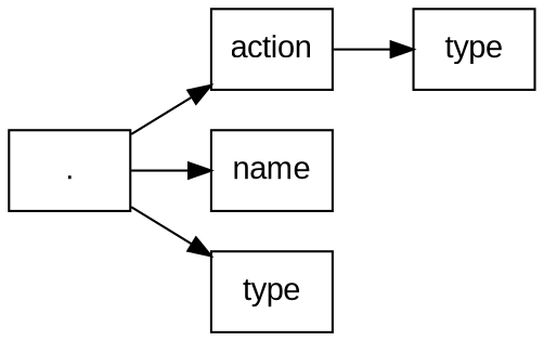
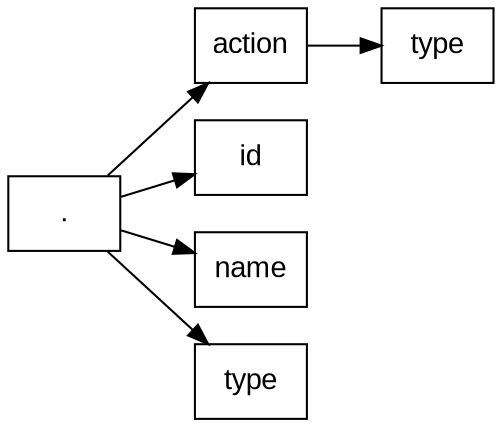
  digraph {
    fontname="Liberation Sans"
    rankdir=LR
    node [fontname="Liberation Sans" shape=box]
    edge [dir=forward fontname="Liberation Sans"]
    n1 [label="."]
    n2 [label=action]
+   n3 [label=id]
    n4 [label=name]
    n5 [label=type]
    n6 [label=type]
    n1 -> n2
+   n1 -> n3
    n1 -> n4
    n1 -> n5
    n2 -> n6
  }
